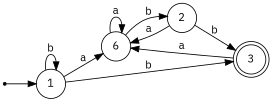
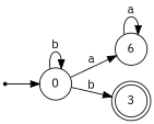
  digraph {
    compound=true
    fontname="IBM Plex Sans"
    rankdir=LR
    node [fontname="IBM Plex Sans" shape=circle]
    edge [fontname="IBM Plex Sans"]
    start [shape=point]
-   0 [label=1]
+   0
    n3 [label=6]
    3 [shape=doublecircle]
-   2
    start -> 0
    0 -> 0 [label=b]
    0 -> n3 [label=a]
    0 -> 3 [label=b]
    n3 -> n3 [label=a]
-   n3 -> 2 [label=b]
-   3 -> n3 [label=a]
-   2 -> n3 [label=a]
-   2 -> 3 [label=b]
  }
